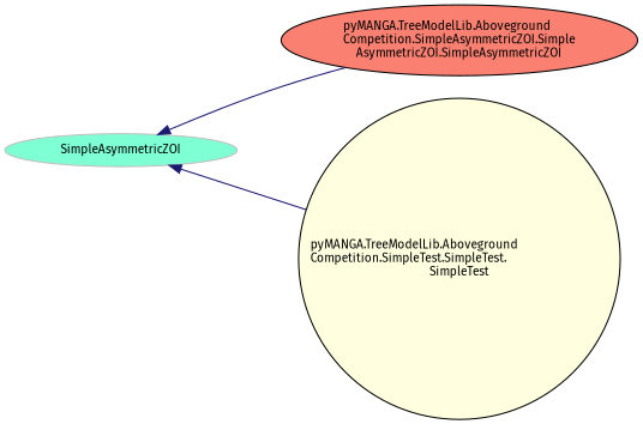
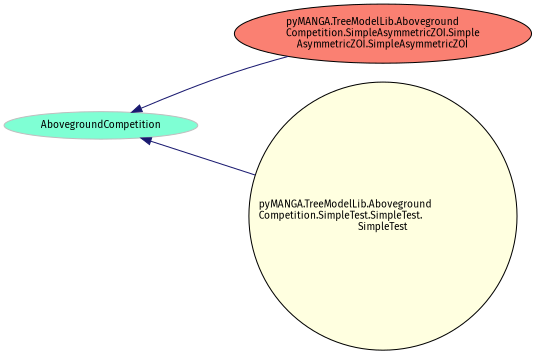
  digraph {
    rankdir=LR
    fontname="Fira Sans"
    node [color=black fontname="Fira Sans" fontsize=10 shape=ellipse style=filled]
    edge [color=midnightblue dir=back fontname="Fira Sans" fontsize=10 labelfontname=Helvetica labelfontsize=10 style=solid]
-   n1 [color=grey75 fillcolor=aquamarine height=0.2 label=SimpleAsymmetricZOI width=0.4]
+   n1 [color=grey75 fillcolor=aquamarine height=0.2 label=AbovegroundCompetition width=0.4]
    n2 [fillcolor=salmon height=0.2 label="pyMANGA.TreeModelLib.Aboveground\lCompetition.SimpleAsymmetricZOI.Simple\lAsymmetricZOI.SimpleAsymmetricZOI" width=0.4]
    n3 [fillcolor=lightyellow height=0.2 label="pyMANGA.TreeModelLib.Aboveground\lCompetition.SimpleTest.SimpleTest.\lSimpleTest" shape=circle width=0.4]
    n1 -> n2
    n1 -> n3
  }
